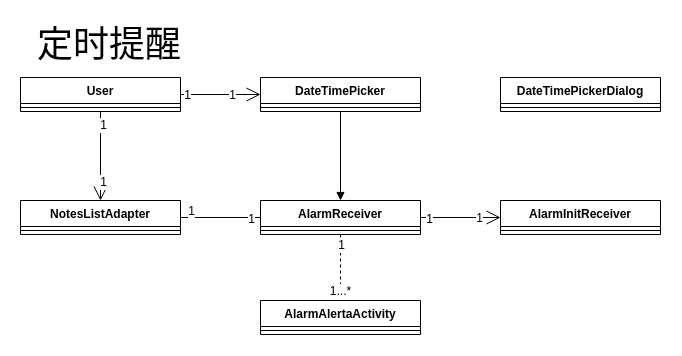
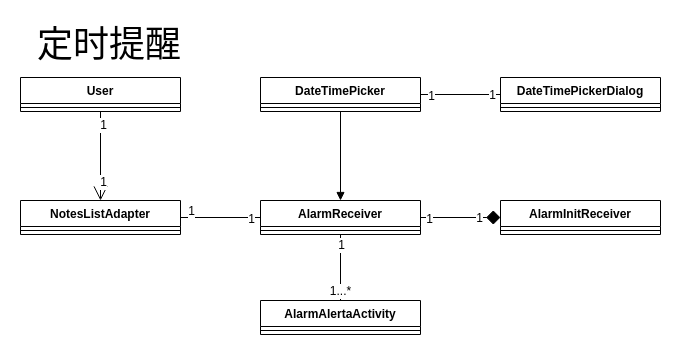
  <mxCell id="0" />
  <mxCell id="1" parent="0" />
  <mxCell id="2" value="User" style="swimlane;fontStyle=1;align=center;verticalAlign=top;childLayout=stackLayout;horizontal=1;startSize=26;horizontalStack=0;resizeParent=1;resizeParentMax=0;resizeLast=0;collapsible=1;marginBottom=0;" parent="1" vertex="1"><mxGeometry x="20" y="77" width="160" height="34" as="geometry" /></mxCell>
  <mxCell id="3" value="" style="line;strokeWidth=1;fillColor=none;align=left;verticalAlign=middle;spacingTop=-1;spacingLeft=3;spacingRight=3;rotatable=0;labelPosition=right;points=[];portConstraint=eastwest;" parent="2" vertex="1"><mxGeometry y="26" width="160" height="8" as="geometry" /></mxCell>
  <mxCell id="4" value="DateTimePicker" style="swimlane;fontStyle=1;align=center;verticalAlign=top;childLayout=stackLayout;horizontal=1;startSize=26;horizontalStack=0;resizeParent=1;resizeParentMax=0;resizeLast=0;collapsible=1;marginBottom=0;" parent="1" vertex="1"><mxGeometry x="260" y="77" width="160" height="34" as="geometry" /></mxCell>
  <mxCell id="5" value="" style="line;strokeWidth=1;fillColor=none;align=left;verticalAlign=middle;spacingTop=-1;spacingLeft=3;spacingRight=3;rotatable=0;labelPosition=right;points=[];portConstraint=eastwest;" parent="4" vertex="1"><mxGeometry y="26" width="160" height="8" as="geometry" /></mxCell>
  <mxCell id="6" value="DateTimePickerDialog" style="swimlane;fontStyle=1;align=center;verticalAlign=top;childLayout=stackLayout;horizontal=1;startSize=26;horizontalStack=0;resizeParent=1;resizeParentMax=0;resizeLast=0;collapsible=1;marginBottom=0;" parent="1" vertex="1"><mxGeometry x="500" y="77" width="160" height="34" as="geometry" /></mxCell>
  <mxCell id="7" value="" style="line;strokeWidth=1;fillColor=none;align=left;verticalAlign=middle;spacingTop=-1;spacingLeft=3;spacingRight=3;rotatable=0;labelPosition=right;points=[];portConstraint=eastwest;" parent="6" vertex="1"><mxGeometry y="26" width="160" height="8" as="geometry" /></mxCell>
  <mxCell id="8" value="AlarmInitReceiver" style="swimlane;fontStyle=1;align=center;verticalAlign=top;childLayout=stackLayout;horizontal=1;startSize=26;horizontalStack=0;resizeParent=1;resizeParentMax=0;resizeLast=0;collapsible=1;marginBottom=0;" parent="1" vertex="1"><mxGeometry x="500" y="200" width="160" height="34" as="geometry" /></mxCell>
  <mxCell id="9" value="" style="line;strokeWidth=1;fillColor=none;align=left;verticalAlign=middle;spacingTop=-1;spacingLeft=3;spacingRight=3;rotatable=0;labelPosition=right;points=[];portConstraint=eastwest;" parent="8" vertex="1"><mxGeometry y="26" width="160" height="8" as="geometry" /></mxCell>
  <mxCell id="10" value="AlarmReceiver" style="swimlane;fontStyle=1;align=center;verticalAlign=top;childLayout=stackLayout;horizontal=1;startSize=26;horizontalStack=0;resizeParent=1;resizeParentMax=0;resizeLast=0;collapsible=1;marginBottom=0;" parent="1" vertex="1"><mxGeometry x="260" y="200" width="160" height="34" as="geometry" /></mxCell>
  <mxCell id="11" value="" style="line;strokeWidth=1;fillColor=none;align=left;verticalAlign=middle;spacingTop=-1;spacingLeft=3;spacingRight=3;rotatable=0;labelPosition=right;points=[];portConstraint=eastwest;" parent="10" vertex="1"><mxGeometry y="26" width="160" height="8" as="geometry" /></mxCell>
  <mxCell id="12" value="NotesListAdapter" style="swimlane;fontStyle=1;align=center;verticalAlign=top;childLayout=stackLayout;horizontal=1;startSize=26;horizontalStack=0;resizeParent=1;resizeParentMax=0;resizeLast=0;collapsible=1;marginBottom=0;" parent="1" vertex="1"><mxGeometry x="20" y="200" width="160" height="34" as="geometry" /></mxCell>
  <mxCell id="13" value="" style="line;strokeWidth=1;fillColor=none;align=left;verticalAlign=middle;spacingTop=-1;spacingLeft=3;spacingRight=3;rotatable=0;labelPosition=right;points=[];portConstraint=eastwest;" parent="12" vertex="1"><mxGeometry y="26" width="160" height="8" as="geometry" /></mxCell>
  <mxCell id="14" value="AlarmAlertaActivity" style="swimlane;fontStyle=1;align=center;verticalAlign=top;childLayout=stackLayout;horizontal=1;startSize=26;horizontalStack=0;resizeParent=1;resizeParentMax=0;resizeLast=0;collapsible=1;marginBottom=0;" parent="1" vertex="1"><mxGeometry x="260" y="300" width="160" height="34" as="geometry" /></mxCell>
  <mxCell id="15" value="" style="line;strokeWidth=1;fillColor=none;align=left;verticalAlign=middle;spacingTop=-1;spacingLeft=3;spacingRight=3;rotatable=0;labelPosition=right;points=[];portConstraint=eastwest;" parent="14" vertex="1"><mxGeometry y="26" width="160" height="8" as="geometry" /></mxCell>
- <mxCell id="16" value="" style="endArrow=open;endFill=1;endSize=12;html=1;exitX=1;exitY=0.5;exitDx=0;exitDy=0;entryX=0;entryY=0.5;entryDx=0;entryDy=0;" parent="1" source="2" target="4" edge="1"><mxGeometry width="160" relative="1" as="geometry"><mxPoint x="130" y="360" as="sourcePoint" /><mxPoint x="290" y="360" as="targetPoint" /></mxGeometry></mxCell>
- <mxCell id="17" value="1" style="text;html=1;resizable=0;points=[];align=center;verticalAlign=middle;labelBackgroundColor=#ffffff;" parent="16" vertex="1" connectable="0"><mxGeometry x="-0.861" relative="1" as="geometry"><mxPoint as="offset" /></mxGeometry></mxCell>
- <mxCell id="18" value="1" style="text;html=1;resizable=0;points=[];align=center;verticalAlign=middle;labelBackgroundColor=#ffffff;" parent="16" vertex="1" connectable="0"><mxGeometry x="0.27" relative="1" as="geometry"><mxPoint as="offset" /></mxGeometry></mxCell>
  <mxCell id="19" value="" style="endArrow=open;endFill=1;endSize=12;html=1;exitX=0.5;exitY=1;exitDx=0;exitDy=0;" parent="1" source="2" target="12" edge="1"><mxGeometry width="160" relative="1" as="geometry"><mxPoint x="190" y="104" as="sourcePoint" /><mxPoint x="270" y="104" as="targetPoint" /></mxGeometry></mxCell>
  <mxCell id="20" value="1" style="text;html=1;resizable=0;points=[];align=center;verticalAlign=middle;labelBackgroundColor=#ffffff;" parent="19" vertex="1" connectable="0"><mxGeometry x="-0.701" y="2" relative="1" as="geometry"><mxPoint as="offset" /></mxGeometry></mxCell>
  <mxCell id="21" value="1" style="text;html=1;resizable=0;points=[];align=center;verticalAlign=middle;labelBackgroundColor=#ffffff;" parent="19" vertex="1" connectable="0"><mxGeometry x="0.572" y="2" relative="1" as="geometry"><mxPoint as="offset" /></mxGeometry></mxCell>
- <mxCell id="22" value="" style="endArrow=open;endFill=1;endSize=12;html=1;exitX=1;exitY=0.5;exitDx=0;exitDy=0;" parent="1" source="10" target="8" edge="1"><mxGeometry width="160" relative="1" as="geometry"><mxPoint x="200" y="114" as="sourcePoint" /><mxPoint x="280" y="114" as="targetPoint" /></mxGeometry></mxCell>
+ <mxCell id="22" value="" style="endArrow=diamond;endFill=1;endSize=12;html=1;exitX=1;exitY=0.5;exitDx=0;exitDy=0;" parent="1" source="10" target="8" edge="1"><mxGeometry width="160" relative="1" as="geometry"><mxPoint x="200" y="114" as="sourcePoint" /><mxPoint x="280" y="114" as="targetPoint" /></mxGeometry></mxCell>
  <mxCell id="23" value="1" style="text;html=1;resizable=0;points=[];align=center;verticalAlign=middle;labelBackgroundColor=#ffffff;" parent="22" vertex="1" connectable="0"><mxGeometry x="-0.801" y="-1" relative="1" as="geometry"><mxPoint as="offset" /></mxGeometry></mxCell>
  <mxCell id="24" value="1" style="text;html=1;resizable=0;points=[];align=center;verticalAlign=middle;labelBackgroundColor=#ffffff;" parent="22" vertex="1" connectable="0"><mxGeometry x="0.461" relative="1" as="geometry"><mxPoint as="offset" /></mxGeometry></mxCell>
  <mxCell id="25" value="" style="endArrow=none;html=1;exitX=1;exitY=0.5;exitDx=0;exitDy=0;entryX=0;entryY=0.5;entryDx=0;entryDy=0;" parent="1" source="12" target="10" edge="1"><mxGeometry width="50" height="50" relative="1" as="geometry"><mxPoint x="230" y="210" as="sourcePoint" /><mxPoint x="280" y="160" as="targetPoint" /></mxGeometry></mxCell>
  <mxCell id="26" value="1" style="text;html=1;resizable=0;points=[];align=center;verticalAlign=middle;labelBackgroundColor=#ffffff;" parent="25" vertex="1" connectable="0"><mxGeometry x="-0.861" relative="1" as="geometry"><mxPoint x="4.5" y="-7" as="offset" /></mxGeometry></mxCell>
  <mxCell id="27" value="1" style="text;html=1;resizable=0;points=[];align=center;verticalAlign=middle;labelBackgroundColor=#ffffff;" parent="25" vertex="1" connectable="0"><mxGeometry x="0.746" y="-1" relative="1" as="geometry"><mxPoint as="offset" /></mxGeometry></mxCell>
  <mxCell id="28" value="" style="endArrow=block;html=1;exitX=0.5;exitY=1;exitDx=0;exitDy=0;entryX=0.5;entryY=0;entryDx=0;entryDy=0;" parent="1" source="4" target="10" edge="1"><mxGeometry width="50" height="50" relative="1" as="geometry"><mxPoint x="190" y="227" as="sourcePoint" /><mxPoint x="270" y="227" as="targetPoint" /></mxGeometry></mxCell>
- <mxCell id="32" value="" style="endArrow=none;html=1;exitX=0.5;exitY=1;exitDx=0;exitDy=0;entryX=0.5;entryY=0;entryDx=0;entryDy=0;dashed=1;" parent="1" source="10" target="14" edge="1"><mxGeometry width="50" height="50" relative="1" as="geometry"><mxPoint x="210" y="247" as="sourcePoint" /><mxPoint x="290" y="247" as="targetPoint" /></mxGeometry></mxCell>
+ <mxCell id="29" value="" style="endArrow=none;html=1;exitX=1;exitY=0.5;exitDx=0;exitDy=0;entryX=0;entryY=0.5;entryDx=0;entryDy=0;" parent="1" source="4" target="6" edge="1"><mxGeometry width="50" height="50" relative="1" as="geometry"><mxPoint x="200" y="237" as="sourcePoint" /><mxPoint x="280" y="237" as="targetPoint" /></mxGeometry></mxCell>
+ <mxCell id="30" value="1" style="text;html=1;resizable=0;points=[];align=center;verticalAlign=middle;labelBackgroundColor=#ffffff;" parent="29" vertex="1" connectable="0"><mxGeometry x="-0.754" y="-1" relative="1" as="geometry"><mxPoint as="offset" /></mxGeometry></mxCell>
+ <mxCell id="31" value="1" style="text;html=1;resizable=0;points=[];align=center;verticalAlign=middle;labelBackgroundColor=#ffffff;" parent="29" vertex="1" connectable="0"><mxGeometry x="0.782" relative="1" as="geometry"><mxPoint as="offset" /></mxGeometry></mxCell>
+ <mxCell id="32" value="" style="endArrow=none;html=1;exitX=0.5;exitY=1;exitDx=0;exitDy=0;entryX=0.5;entryY=0;entryDx=0;entryDy=0;" parent="1" source="10" target="14" edge="1"><mxGeometry width="50" height="50" relative="1" as="geometry"><mxPoint x="210" y="247" as="sourcePoint" /><mxPoint x="290" y="247" as="targetPoint" /></mxGeometry></mxCell>
  <mxCell id="33" value="1...*" style="text;html=1;resizable=0;points=[];align=center;verticalAlign=middle;labelBackgroundColor=#ffffff;" parent="32" vertex="1" connectable="0"><mxGeometry x="0.711" y="-1" relative="1" as="geometry"><mxPoint as="offset" /></mxGeometry></mxCell>
  <mxCell id="34" value="1" style="text;html=1;resizable=0;points=[];align=center;verticalAlign=middle;labelBackgroundColor=#ffffff;" parent="32" vertex="1" connectable="0"><mxGeometry x="-0.703" relative="1" as="geometry"><mxPoint as="offset" /></mxGeometry></mxCell>
  <mxCell id="35" value="&lt;font style=&quot;font-size: 36px&quot;&gt;定时提醒&lt;/font&gt;" style="text;html=1;resizable=0;points=[];autosize=1;align=left;verticalAlign=top;spacingTop=-4;" parent="1" vertex="1"><mxGeometry x="35" y="20" width="160" height="20" as="geometry" /></mxCell>
